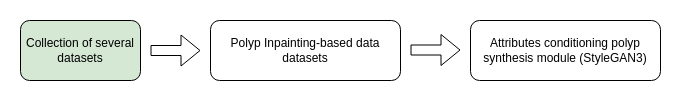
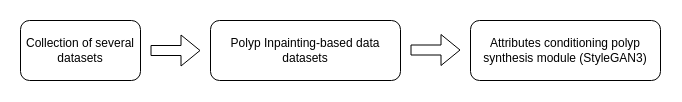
  <mxCell id="0" />
  <mxCell id="1" parent="0" />
- <mxCell id="2" value="Collection of several datasets" style="rounded=1;whiteSpace=wrap;html=1;fillColor=#d5e8d4;" vertex="1" parent="1"><mxGeometry x="20" y="20" width="120" height="60" as="geometry" /></mxCell>
+ <mxCell id="2" value="Collection of several datasets" style="rounded=1;whiteSpace=wrap;html=1;" vertex="1" parent="1"><mxGeometry x="20" y="20" width="120" height="60" as="geometry" /></mxCell>
  <mxCell id="3" value="" style="shape=flexArrow;endArrow=classic;html=1;rounded=0;" edge="1" parent="1"><mxGeometry width="50" height="50" relative="1" as="geometry"><mxPoint x="150" y="50" as="sourcePoint" /><mxPoint x="200" y="50" as="targetPoint" /></mxGeometry></mxCell>
  <mxCell id="4" value="Polyp Inpainting-based data datasets" style="rounded=1;whiteSpace=wrap;html=1;" vertex="1" parent="1"><mxGeometry x="210" y="20" width="190" height="60" as="geometry" /></mxCell>
  <mxCell id="5" value="" style="shape=flexArrow;endArrow=classic;html=1;rounded=0;" edge="1" parent="1"><mxGeometry width="50" height="50" relative="1" as="geometry"><mxPoint x="410" y="49.5" as="sourcePoint" /><mxPoint x="460" y="49.5" as="targetPoint" /></mxGeometry></mxCell>
  <mxCell id="6" value="Attributes conditioning polyp synthesis module (StyleGAN3)" style="rounded=1;whiteSpace=wrap;html=1;" vertex="1" parent="1"><mxGeometry x="470" y="20" width="190" height="60" as="geometry" /></mxCell>
